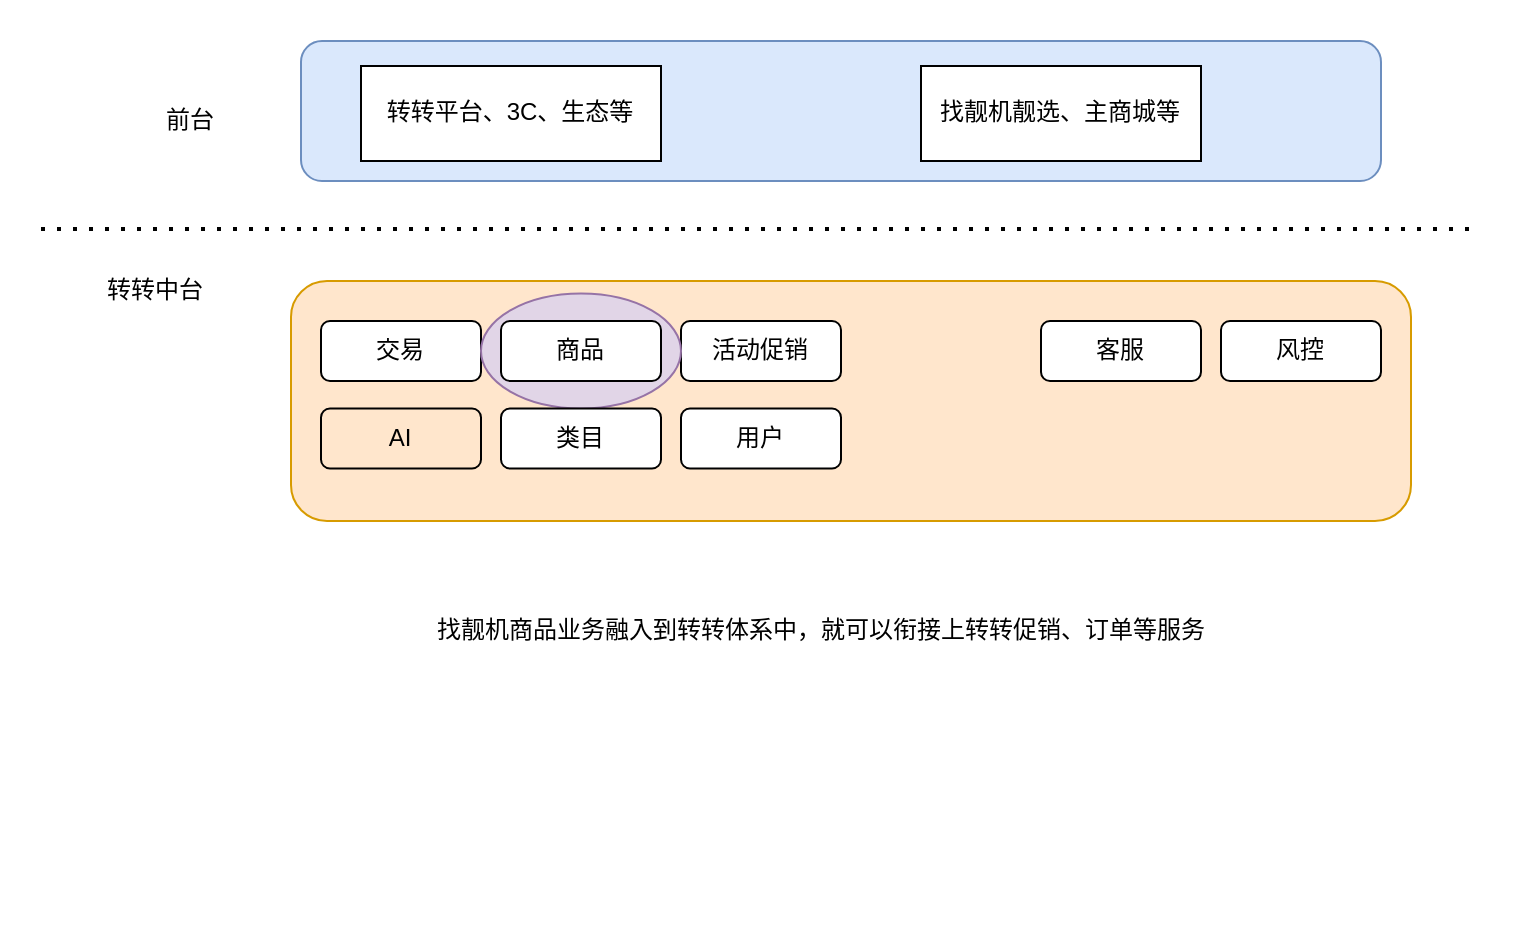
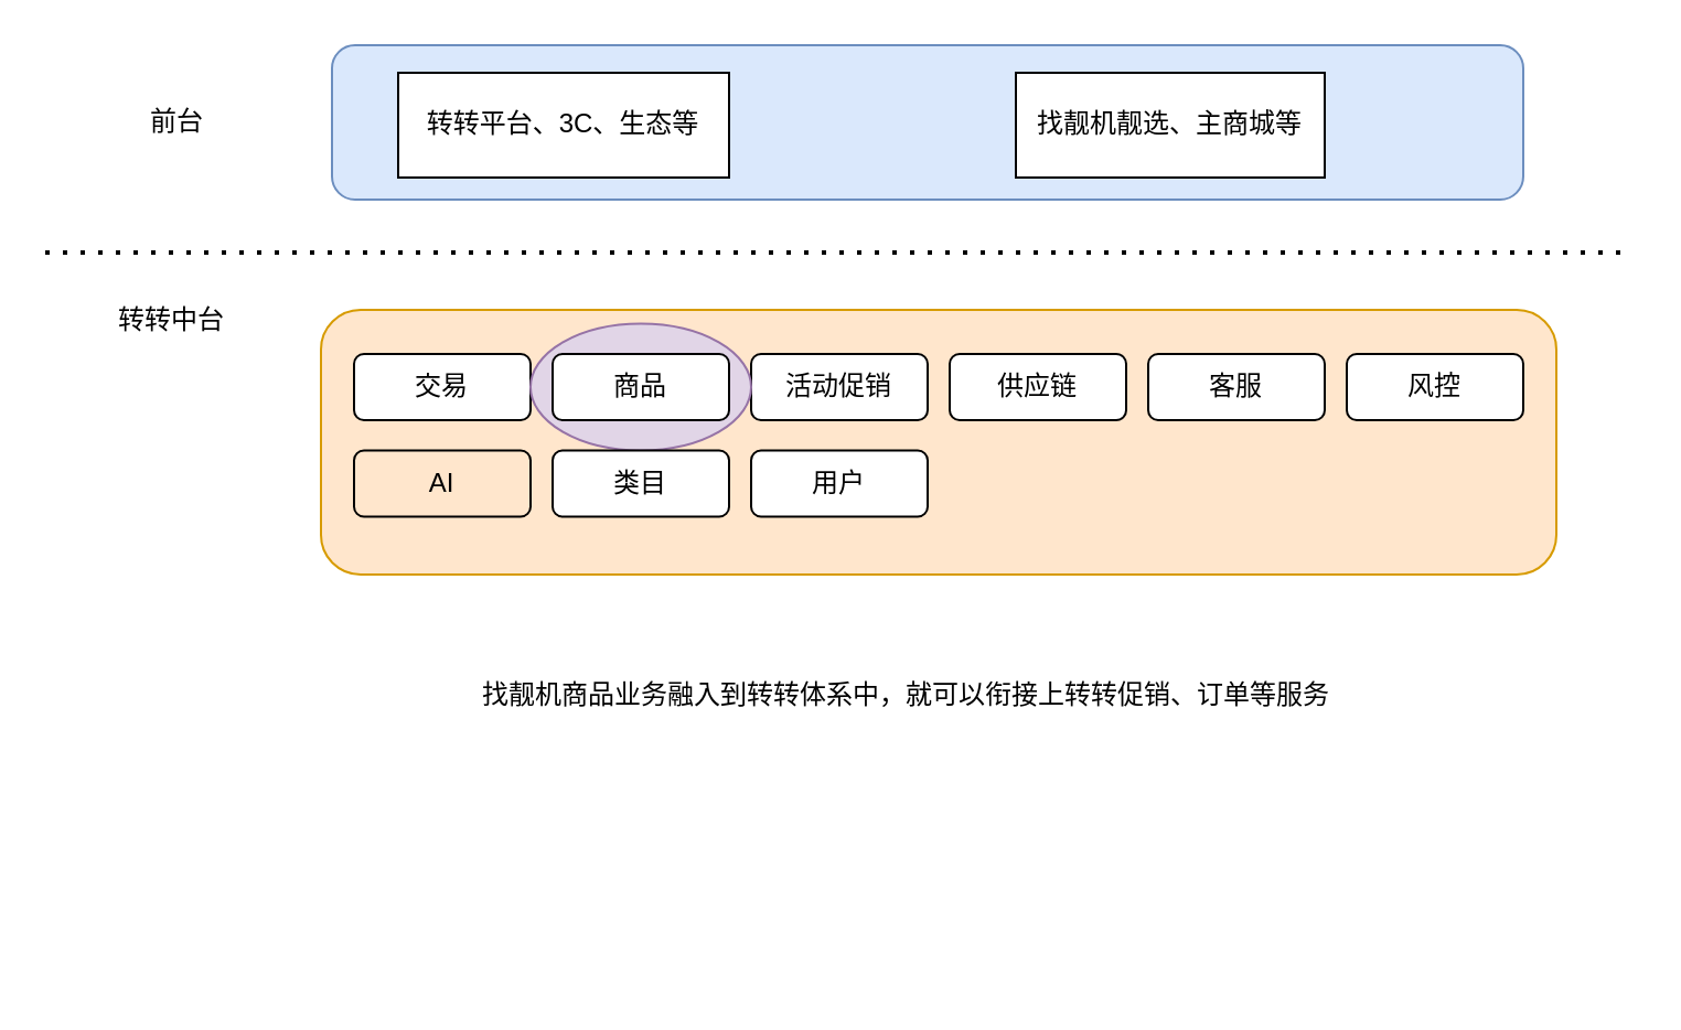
  <mxCell id="0" />
  <mxCell id="1" parent="0" />
  <mxCell id="2" value="" style="group" vertex="1" connectable="0" parent="1"><mxGeometry x="20" y="20" width="720" height="425" as="geometry" /></mxCell>
  <mxCell id="3" value="" style="rounded=1;whiteSpace=wrap;html=1;glass=0;shadow=0;fillColor=#dae8fc;strokeColor=#6c8ebf;" vertex="1" parent="2"><mxGeometry x="130" width="540" height="70" as="geometry" /></mxCell>
  <mxCell id="4" value="" style="endArrow=none;dashed=1;html=1;dashPattern=1 3;strokeWidth=2;shadow=0;labelBorderColor=none;" edge="1" parent="2"><mxGeometry width="50" height="50" relative="1" as="geometry"><mxPoint y="94" as="sourcePoint" /><mxPoint x="720" y="94" as="targetPoint" /></mxGeometry></mxCell>
  <mxCell id="5" value="转转平台、3C、生态等" style="rounded=0;whiteSpace=wrap;html=1;shadow=0;glass=0;" vertex="1" parent="2"><mxGeometry x="160" y="12.5" width="150" height="47.5" as="geometry" /></mxCell>
  <mxCell id="6" value="找靓机靓选、主商城等" style="rounded=0;whiteSpace=wrap;html=1;shadow=0;glass=0;" vertex="1" parent="2"><mxGeometry x="440" y="12.5" width="140" height="47.5" as="geometry" /></mxCell>
- <mxCell id="7" value="前台" style="text;html=1;strokeColor=none;fillColor=none;align=center;verticalAlign=middle;whiteSpace=wrap;rounded=0;shadow=0;glass=0;" vertex="1" parent="2"><mxGeometry x="45" y="27.5" width="60" height="25" as="geometry" /></mxCell>
+ <mxCell id="7" value="前台" style="text;html=1;strokeColor=none;fillColor=none;align=center;verticalAlign=middle;whiteSpace=wrap;rounded=0;shadow=0;glass=0;" vertex="1" parent="2"><mxGeometry x="30" y="22.5" width="60" height="25" as="geometry" /></mxCell>
  <mxCell id="8" value="" style="rounded=1;whiteSpace=wrap;html=1;glass=0;shadow=0;fillColor=#ffe6cc;strokeColor=#d79b00;" vertex="1" parent="2"><mxGeometry x="125" y="120" width="560" height="120" as="geometry" /></mxCell>
  <mxCell id="9" value="转转中台" style="text;html=1;strokeColor=none;fillColor=none;align=center;verticalAlign=middle;whiteSpace=wrap;rounded=0;shadow=0;glass=0;" vertex="1" parent="2"><mxGeometry x="30" y="115" width="55" height="20" as="geometry" /></mxCell>
  <mxCell id="10" value="交易" style="rounded=1;whiteSpace=wrap;html=1;shadow=0;glass=0;" vertex="1" parent="2"><mxGeometry x="140" y="140" width="80" height="30" as="geometry" /></mxCell>
  <mxCell id="11" value="活动促销" style="rounded=1;whiteSpace=wrap;html=1;shadow=0;glass=0;" vertex="1" parent="2"><mxGeometry x="320" y="140" width="80" height="30" as="geometry" /></mxCell>
+ <mxCell id="12" value="供应链" style="rounded=1;whiteSpace=wrap;html=1;shadow=0;glass=0;" vertex="1" parent="2"><mxGeometry x="410" y="140" width="80" height="30" as="geometry" /></mxCell>
  <mxCell id="13" value="客服" style="rounded=1;whiteSpace=wrap;html=1;shadow=0;glass=0;" vertex="1" parent="2"><mxGeometry x="500" y="140" width="80" height="30" as="geometry" /></mxCell>
  <mxCell id="14" value="风控" style="rounded=1;whiteSpace=wrap;html=1;shadow=0;glass=0;" vertex="1" parent="2"><mxGeometry x="590" y="140" width="80" height="30" as="geometry" /></mxCell>
  <mxCell id="15" value="" style="ellipse;whiteSpace=wrap;html=1;rounded=1;shadow=0;glass=0;fillColor=#e1d5e7;strokeColor=#9673a6;" vertex="1" parent="2"><mxGeometry x="220" y="126.25" width="100" height="57.5" as="geometry" /></mxCell>
  <mxCell id="16" value="商品" style="rounded=1;whiteSpace=wrap;html=1;shadow=0;glass=0;" vertex="1" parent="2"><mxGeometry x="230" y="140" width="80" height="30" as="geometry" /></mxCell>
  <mxCell id="17" value="AI" style="rounded=1;whiteSpace=wrap;html=1;shadow=0;glass=0;fillColor=#ffe6cc;" vertex="1" parent="2"><mxGeometry x="140" y="183.75" width="80" height="30" as="geometry" /></mxCell>
  <mxCell id="18" value="类目" style="rounded=1;whiteSpace=wrap;html=1;shadow=0;glass=0;" vertex="1" parent="2"><mxGeometry x="230" y="183.75" width="80" height="30" as="geometry" /></mxCell>
  <mxCell id="19" value="用户" style="rounded=1;whiteSpace=wrap;html=1;shadow=0;glass=0;" vertex="1" parent="2"><mxGeometry x="320" y="183.75" width="80" height="30" as="geometry" /></mxCell>
  <mxCell id="20" value="找靓机商品业务融入到转转体系中，就可以衔接上转转促销、订单等服务" style="text;html=1;strokeColor=none;fillColor=none;align=center;verticalAlign=middle;whiteSpace=wrap;rounded=0;shadow=0;glass=0;" vertex="1" parent="2"><mxGeometry x="191" y="270" width="399" height="50" as="geometry" /></mxCell>
